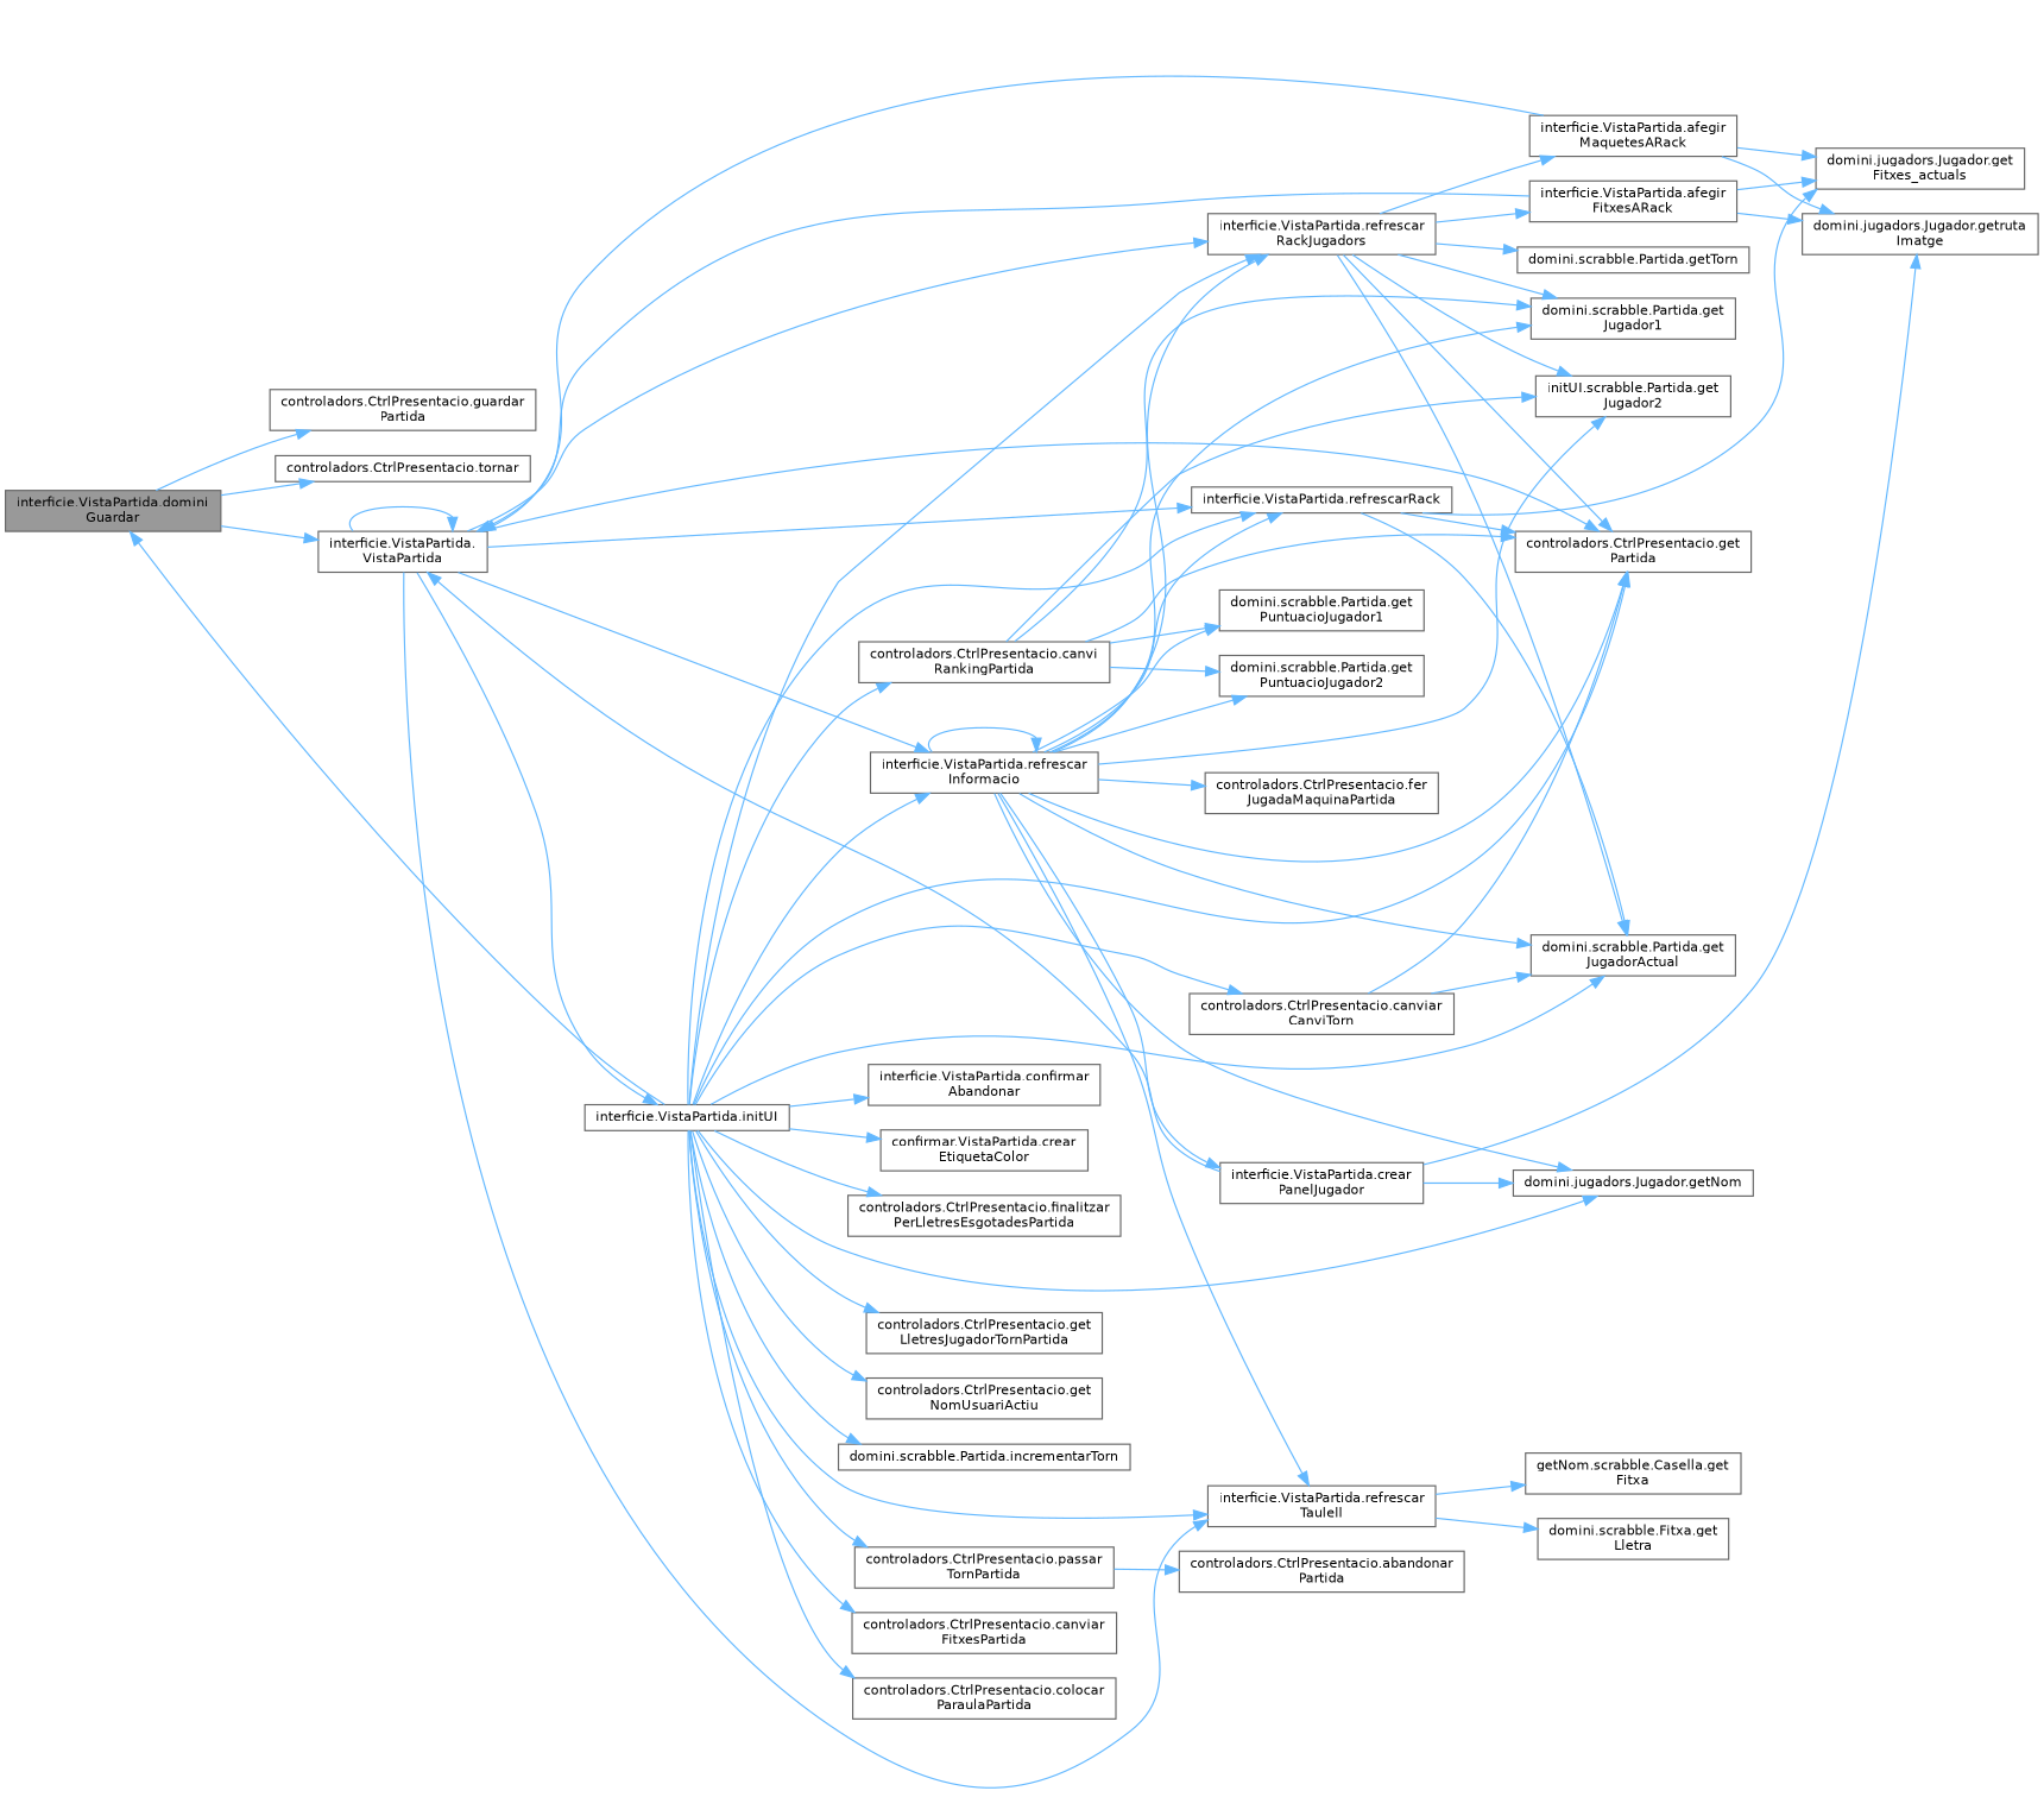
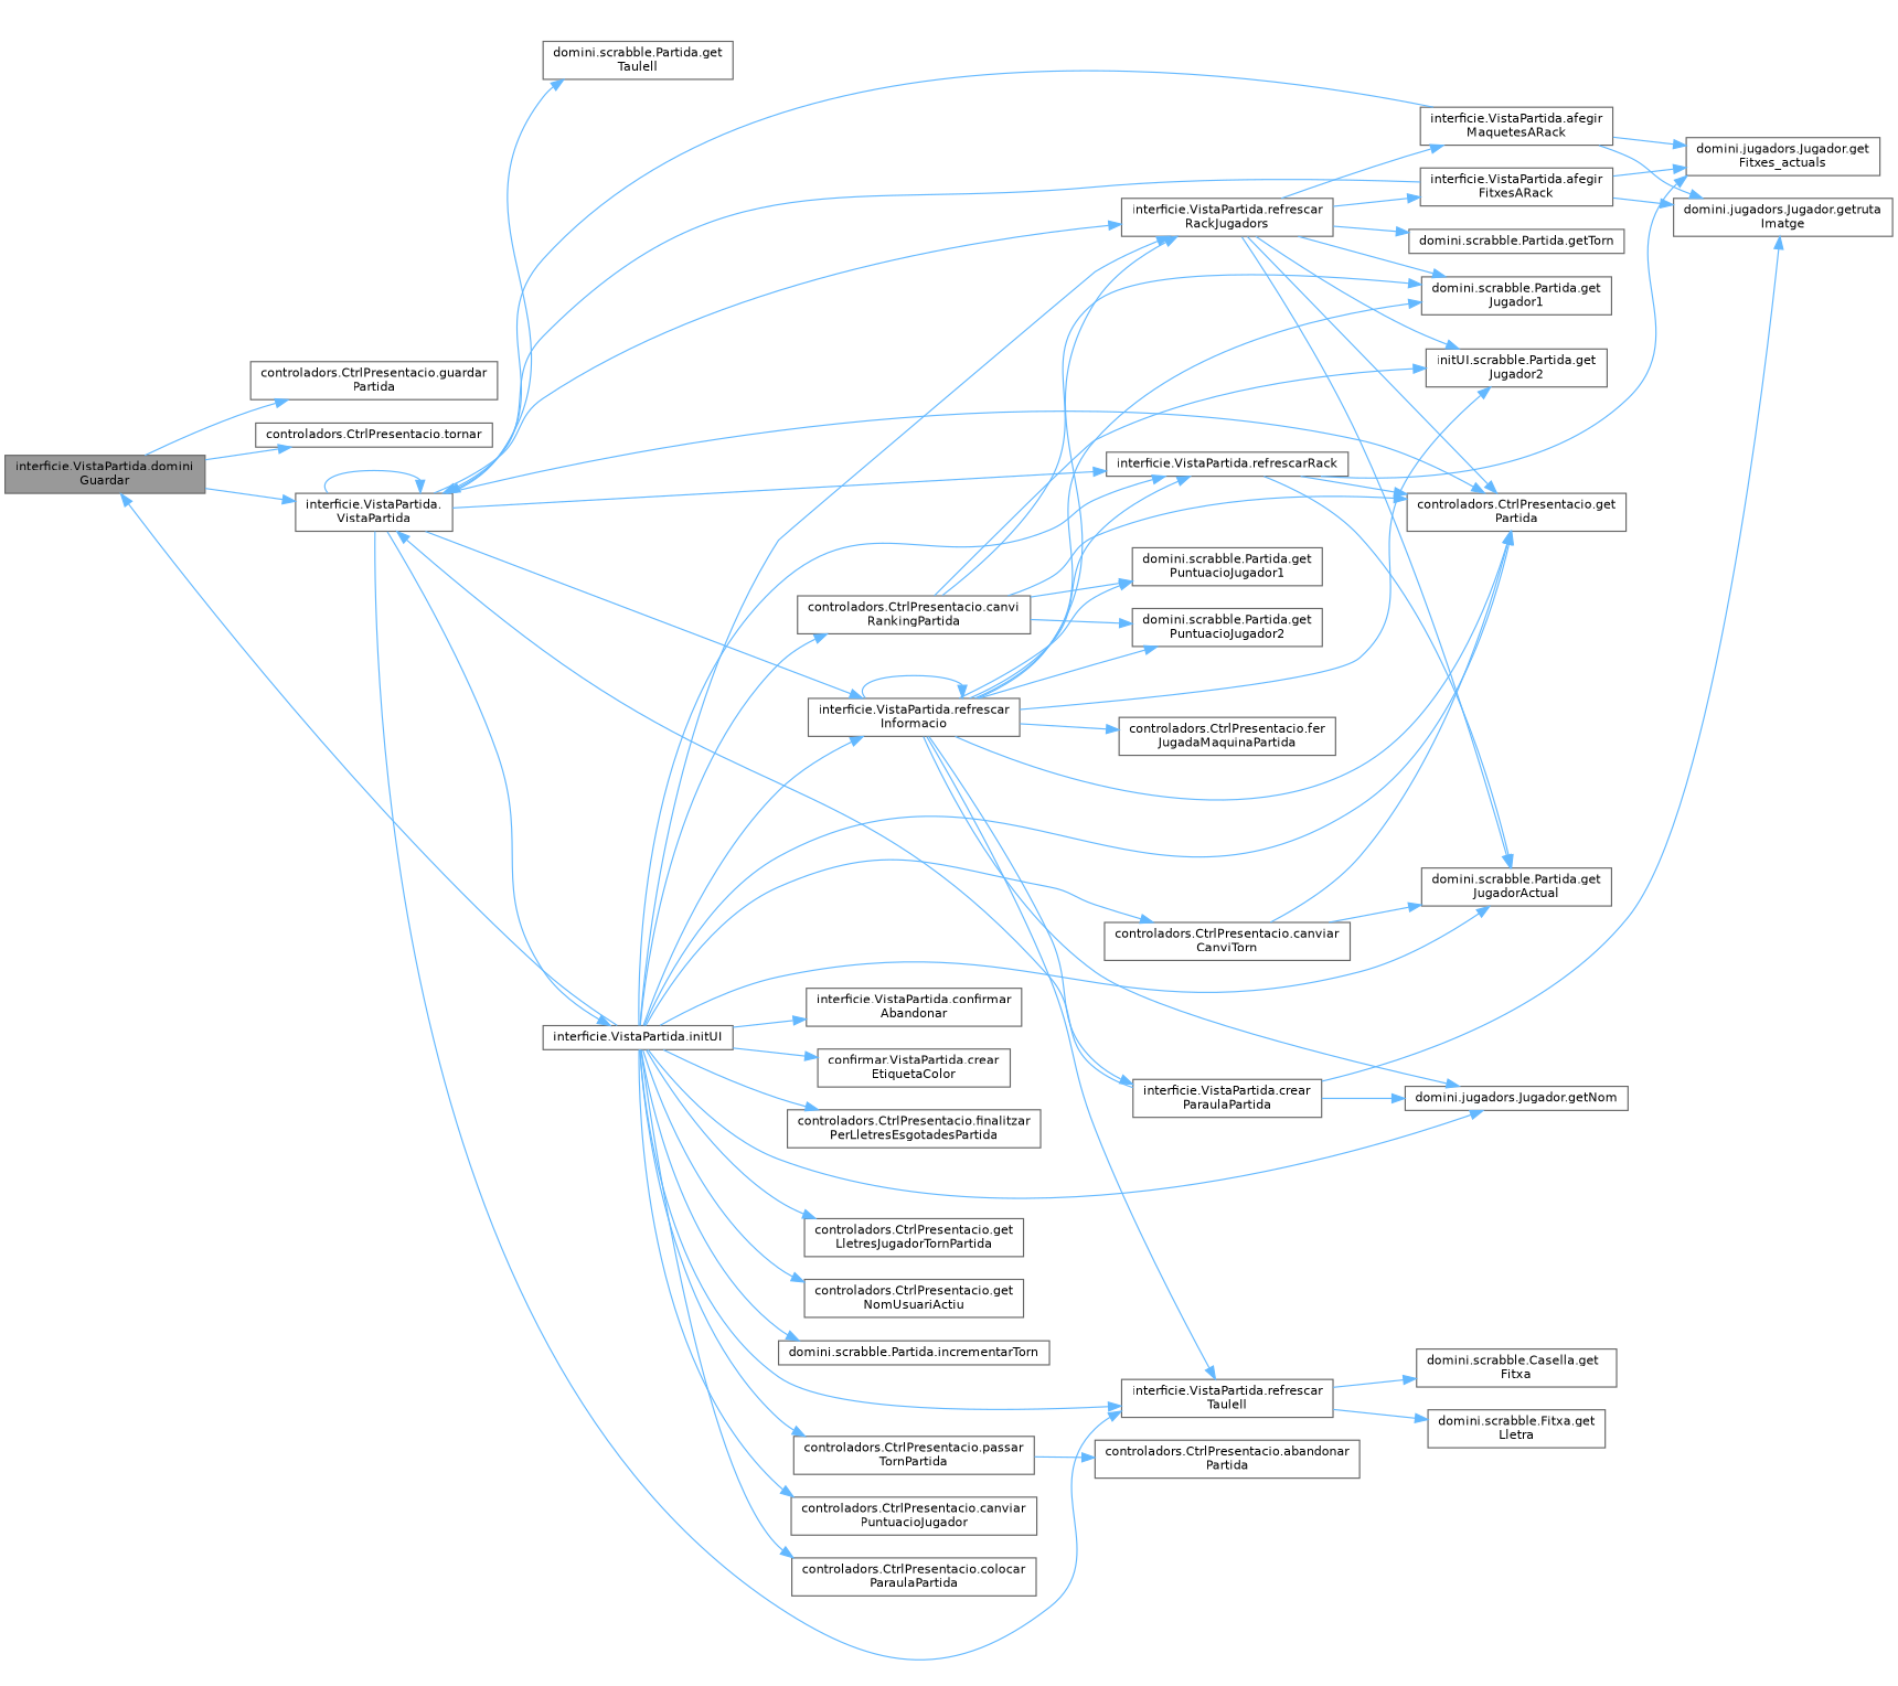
  digraph {
    rankdir=LR
    node [color=grey40 fillcolor=white fontname=Helvetica fontsize=10 shape=box style=filled]
    edge [color=steelblue1 fontname=Helvetica fontsize=10 labelfontname=Helvetica labelfontsize=10 style=solid]
    n1 [color=gray40 fillcolor=grey60 fontcolor=black height=0.2 label="interficie.VistaPartida.domini\lGuardar" width=0.4]
    n2 [height=0.2 label="controladors.CtrlPresentacio.guardar\lPartida" width=0.4]
    n3 [height=0.2 label="controladors.CtrlPresentacio.tornar" width=0.4]
    n4 [height=0.2 label="interficie.VistaPartida.\lVistaPartida" width=0.4]
    n5 [height=0.2 label="controladors.CtrlPresentacio.get\lPartida" width=0.4]
+   n6 [height=0.2 label="domini.scrabble.Partida.get\lTaulell" width=0.4]
    n7 [height=0.2 label="interficie.VistaPartida.initUI" width=0.4]
    n8 [height=0.2 label="interficie.VistaPartida.refrescar\lInformacio" width=0.4]
    n9 [height=0.2 label="interficie.VistaPartida.refrescarRack" width=0.4]
    n10 [height=0.2 label="interficie.VistaPartida.refrescar\lRackJugadors" width=0.4]
    n11 [height=0.2 label="interficie.VistaPartida.refrescar\lTaulell" width=0.4]
    n12 [height=0.2 label="controladors.CtrlPresentacio.canviar\lCanviTorn" width=0.4]
    n13 [height=0.2 label="domini.scrabble.Partida.get\lJugadorActual" width=0.4]
-   n14 [height=0.2 label="controladors.CtrlPresentacio.canviar\lFitxesPartida" width=0.4]
+   n14 [height=0.2 label="controladors.CtrlPresentacio.canviar\lPuntuacioJugador" width=0.4]
    n15 [height=0.2 label="controladors.CtrlPresentacio.canvi\lRankingPartida" width=0.4]
    n16 [height=0.2 label="controladors.CtrlPresentacio.colocar\lParaulaPartida" width=0.4]
    n17 [height=0.2 label="interficie.VistaPartida.confirmar\lAbandonar" width=0.4]
    n18 [height=0.2 label="confirmar.VistaPartida.crear\lEtiquetaColor" width=0.4]
    n19 [height=0.2 label="controladors.CtrlPresentacio.finalitzar\lPerLletresEsgotadesPartida" width=0.4]
    n20 [height=0.2 label="controladors.CtrlPresentacio.get\lLletresJugadorTornPartida" width=0.4]
    n21 [height=0.2 label="domini.jugadors.Jugador.getNom" width=0.4]
    n22 [height=0.2 label="controladors.CtrlPresentacio.get\lNomUsuariActiu" width=0.4]
    n23 [height=0.2 label="domini.scrabble.Partida.incrementarTorn" width=0.4]
    n24 [height=0.2 label="controladors.CtrlPresentacio.passar\lTornPartida" width=0.4]
    n25 [height=0.2 label="domini.scrabble.Partida.get\lJugador1" width=0.4]
    n26 [height=0.2 label="initUI.scrabble.Partida.get\lJugador2" width=0.4]
    n27 [height=0.2 label="domini.scrabble.Partida.get\lPuntuacioJugador1" width=0.4]
    n28 [height=0.2 label="domini.scrabble.Partida.get\lPuntuacioJugador2" width=0.4]
-   n29 [height=0.2 label="interficie.VistaPartida.crear\lPanelJugador" width=0.4]
+   n29 [height=0.2 label="interficie.VistaPartida.crear\lParaulaPartida" width=0.4]
    n30 [height=0.2 label="controladors.CtrlPresentacio.fer\lJugadaMaquinaPartida" width=0.4]
    n31 [height=0.2 label="domini.jugadors.Jugador.get\lFitxes_actuals" width=0.4]
    n32 [height=0.2 label="interficie.VistaPartida.afegir\lFitxesARack" width=0.4]
    n33 [height=0.2 label="interficie.VistaPartida.afegir\lMaquetesARack" width=0.4]
    n34 [height=0.2 label="domini.scrabble.Partida.getTorn" width=0.4]
-   n35 [height=0.2 label="getNom.scrabble.Casella.get\lFitxa" width=0.4]
+   n35 [height=0.2 label="domini.scrabble.Casella.get\lFitxa" width=0.4]
    n36 [height=0.2 label="domini.scrabble.Fitxa.get\lLletra" width=0.4]
    n37 [height=0.2 label="controladors.CtrlPresentacio.abandonar\lPartida" width=0.4]
    n38 [height=0.2 label="domini.jugadors.Jugador.getruta\lImatge" width=0.4]
    n1 -> n2
    n1 -> n3
    n1 -> n4
    n4 -> n4
    n4 -> n5
+   n4 -> n6
    n4 -> n7
    n4 -> n8
    n4 -> n9
    n4 -> n10
    n4 -> n11
    n7 -> n1
    n7 -> n5
    n7 -> n8
    n7 -> n9
    n7 -> n10
    n7 -> n11
    n7 -> n12
    n7 -> n13
    n7 -> n14
    n7 -> n15
    n7 -> n16
    n7 -> n17
    n7 -> n18
    n7 -> n19
    n7 -> n20
    n7 -> n21
    n7 -> n22
    n7 -> n23
    n7 -> n24
    n8 -> n5
    n8 -> n8
    n8 -> n9
    n8 -> n10
    n8 -> n11
-   n8 -> n13
    n8 -> n21
    n8 -> n25
    n8 -> n26
    n8 -> n27
    n8 -> n28
    n8 -> n29
    n8 -> n30
    n9 -> n5
    n9 -> n13
    n9 -> n31
    n10 -> n5
    n10 -> n13
    n10 -> n25
    n10 -> n26
    n10 -> n32
    n10 -> n33
    n10 -> n34
    n11 -> n35
    n11 -> n36
    n12 -> n5
    n12 -> n13
    n15 -> n5
    n15 -> n25
    n15 -> n26
    n15 -> n27
    n15 -> n28
    n24 -> n37
    n29 -> n4
    n29 -> n21
    n29 -> n38
    n32 -> n4
    n32 -> n31
    n32 -> n38
    n33 -> n4
    n33 -> n31
    n33 -> n38
  }
